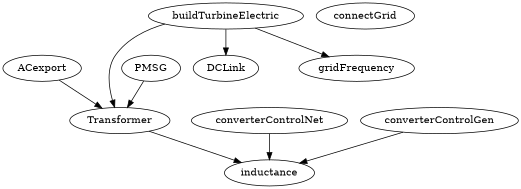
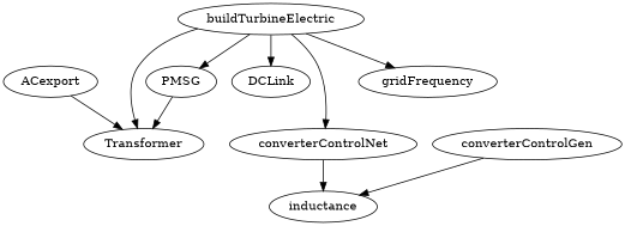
  digraph {
    fontname="DejaVu Serif"
    node [fontname="DejaVu Serif"]
    edge [fontname="DejaVu Serif"]
    ACexport
    Transformer
    inductance
    PMSG
    buildTurbineElectric
    DCLink
    converterControlNet
    gridFrequency
    converterControlGen
-   connectGrid
    ACexport -> Transformer
-   Transformer -> inductance
    PMSG -> Transformer
    buildTurbineElectric -> Transformer
+   buildTurbineElectric -> PMSG
    buildTurbineElectric -> DCLink
+   buildTurbineElectric -> converterControlNet
    buildTurbineElectric -> gridFrequency
    converterControlNet -> inductance
    converterControlGen -> inductance
  }
